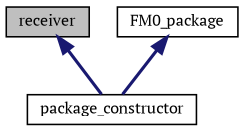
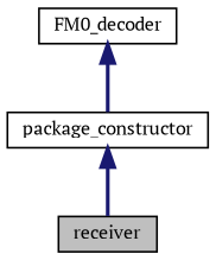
  digraph {
    fontname="PT Serif"
    node [color=black fillcolor=white fontname="PT Serif" fontsize=10 shape=record style=filled]
    edge [color=midnightblue dir=back fontname="PT Serif" fontsize=10 labelfontname=Helvetica labelfontsize=10 style=bold]
    n1 [fillcolor=grey75 fontcolor=black height=0.2 label=receiver width=0.4]
    n2 [height=0.2 label=package_constructor width=0.4]
-   n3 [height=0.2 label=FM0_package width=0.4]
-   n1 -> n2
+   n3 [height=0.2 label=FM0_decoder width=0.4]
+   n2 -> n1
    n3 -> n2
  }
